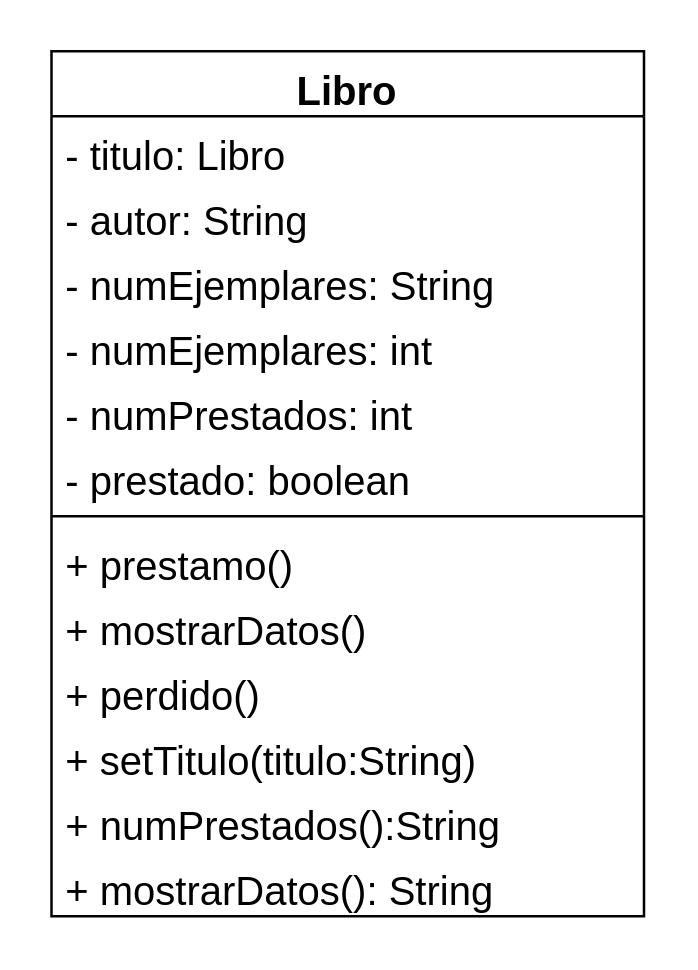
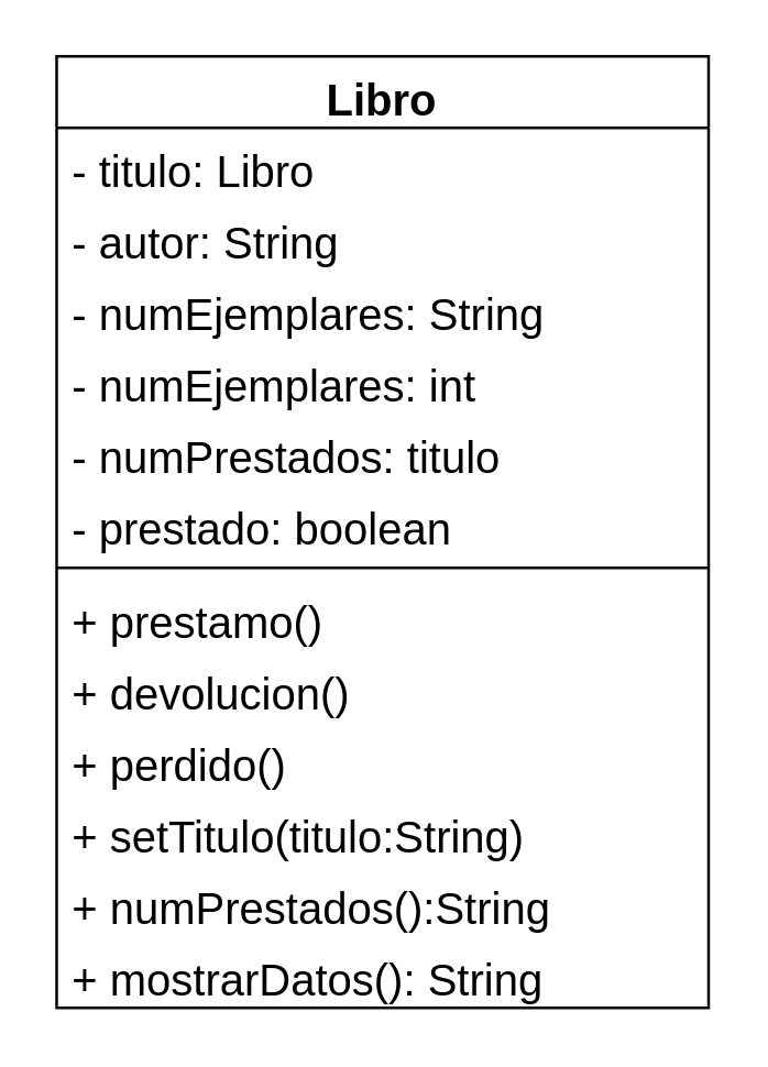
  <mxCell id="0" />
  <mxCell id="1" parent="0" />
  <mxCell id="2" value="Libro" style="swimlane;fontStyle=1;align=center;verticalAlign=top;childLayout=stackLayout;horizontal=1;startSize=26;horizontalStack=0;resizeParent=1;resizeParentMax=0;resizeLast=0;collapsible=1;marginBottom=0;whiteSpace=wrap;html=1;fontSize=16;" vertex="1" parent="1"><mxGeometry x="20" y="20" width="237" height="346" as="geometry" /></mxCell>
  <mxCell id="3" value="- titulo: Libro" style="text;strokeColor=none;fillColor=none;align=left;verticalAlign=top;spacingLeft=4;spacingRight=4;overflow=hidden;rotatable=0;points=[[0,0.5],[1,0.5]];portConstraint=eastwest;whiteSpace=wrap;html=1;fontSize=16;" vertex="1" parent="2"><mxGeometry y="26" width="237" height="26" as="geometry" /></mxCell>
  <mxCell id="4" value="- autor: String" style="text;strokeColor=none;fillColor=none;align=left;verticalAlign=top;spacingLeft=4;spacingRight=4;overflow=hidden;rotatable=0;points=[[0,0.5],[1,0.5]];portConstraint=eastwest;whiteSpace=wrap;html=1;fontSize=16;" vertex="1" parent="2"><mxGeometry y="52" width="237" height="26" as="geometry" /></mxCell>
  <mxCell id="5" value="- numEjemplares: String" style="text;strokeColor=none;fillColor=none;align=left;verticalAlign=top;spacingLeft=4;spacingRight=4;overflow=hidden;rotatable=0;points=[[0,0.5],[1,0.5]];portConstraint=eastwest;whiteSpace=wrap;html=1;fontSize=16;" vertex="1" parent="2"><mxGeometry y="78" width="237" height="26" as="geometry" /></mxCell>
  <mxCell id="6" value="- numEjemplares: int" style="text;strokeColor=none;fillColor=none;align=left;verticalAlign=top;spacingLeft=4;spacingRight=4;overflow=hidden;rotatable=0;points=[[0,0.5],[1,0.5]];portConstraint=eastwest;whiteSpace=wrap;html=1;fontSize=16;" vertex="1" parent="2"><mxGeometry y="104" width="237" height="26" as="geometry" /></mxCell>
- <mxCell id="7" value="- numPrestados: int" style="text;strokeColor=none;fillColor=none;align=left;verticalAlign=top;spacingLeft=4;spacingRight=4;overflow=hidden;rotatable=0;points=[[0,0.5],[1,0.5]];portConstraint=eastwest;whiteSpace=wrap;html=1;fontSize=16;" vertex="1" parent="2"><mxGeometry y="130" width="237" height="26" as="geometry" /></mxCell>
+ <mxCell id="7" value="- numPrestados: titulo" style="text;strokeColor=none;fillColor=none;align=left;verticalAlign=top;spacingLeft=4;spacingRight=4;overflow=hidden;rotatable=0;points=[[0,0.5],[1,0.5]];portConstraint=eastwest;whiteSpace=wrap;html=1;fontSize=16;" vertex="1" parent="2"><mxGeometry y="130" width="237" height="26" as="geometry" /></mxCell>
  <mxCell id="8" value="- prestado: boolean" style="text;strokeColor=none;fillColor=none;align=left;verticalAlign=top;spacingLeft=4;spacingRight=4;overflow=hidden;rotatable=0;points=[[0,0.5],[1,0.5]];portConstraint=eastwest;whiteSpace=wrap;html=1;fontSize=16;" vertex="1" parent="2"><mxGeometry y="156" width="237" height="26" as="geometry" /></mxCell>
  <mxCell id="9" value="" style="line;strokeWidth=1;fillColor=none;align=left;verticalAlign=middle;spacingTop=-1;spacingLeft=3;spacingRight=3;rotatable=0;labelPosition=right;points=[];portConstraint=eastwest;strokeColor=inherit;fontSize=16;" vertex="1" parent="2"><mxGeometry y="182" width="237" height="8" as="geometry" /></mxCell>
  <mxCell id="10" value="+ prestamo()" style="text;strokeColor=none;fillColor=none;align=left;verticalAlign=top;spacingLeft=4;spacingRight=4;overflow=hidden;rotatable=0;points=[[0,0.5],[1,0.5]];portConstraint=eastwest;whiteSpace=wrap;html=1;fontSize=16;" vertex="1" parent="2"><mxGeometry y="190" width="237" height="26" as="geometry" /></mxCell>
- <mxCell id="11" value="+ mostrarDatos()" style="text;strokeColor=none;fillColor=none;align=left;verticalAlign=top;spacingLeft=4;spacingRight=4;overflow=hidden;rotatable=0;points=[[0,0.5],[1,0.5]];portConstraint=eastwest;whiteSpace=wrap;html=1;fontSize=16;" vertex="1" parent="2"><mxGeometry y="216" width="237" height="26" as="geometry" /></mxCell>
+ <mxCell id="11" value="+ devolucion()" style="text;strokeColor=none;fillColor=none;align=left;verticalAlign=top;spacingLeft=4;spacingRight=4;overflow=hidden;rotatable=0;points=[[0,0.5],[1,0.5]];portConstraint=eastwest;whiteSpace=wrap;html=1;fontSize=16;" vertex="1" parent="2"><mxGeometry y="216" width="237" height="26" as="geometry" /></mxCell>
  <mxCell id="12" value="+ perdido()" style="text;strokeColor=none;fillColor=none;align=left;verticalAlign=top;spacingLeft=4;spacingRight=4;overflow=hidden;rotatable=0;points=[[0,0.5],[1,0.5]];portConstraint=eastwest;whiteSpace=wrap;html=1;fontSize=16;" vertex="1" parent="2"><mxGeometry y="242" width="237" height="26" as="geometry" /></mxCell>
  <mxCell id="13" value="+ setTitulo(titulo:String)" style="text;strokeColor=none;fillColor=none;align=left;verticalAlign=top;spacingLeft=4;spacingRight=4;overflow=hidden;rotatable=0;points=[[0,0.5],[1,0.5]];portConstraint=eastwest;whiteSpace=wrap;html=1;fontSize=16;" vertex="1" parent="2"><mxGeometry y="268" width="237" height="26" as="geometry" /></mxCell>
  <mxCell id="14" value="+ numPrestados():String" style="text;strokeColor=none;fillColor=none;align=left;verticalAlign=top;spacingLeft=4;spacingRight=4;overflow=hidden;rotatable=0;points=[[0,0.5],[1,0.5]];portConstraint=eastwest;whiteSpace=wrap;html=1;fontSize=16;" vertex="1" parent="2"><mxGeometry y="294" width="237" height="26" as="geometry" /></mxCell>
  <mxCell id="15" value="+ mostrarDatos(): String" style="text;strokeColor=none;fillColor=none;align=left;verticalAlign=top;spacingLeft=4;spacingRight=4;overflow=hidden;rotatable=0;points=[[0,0.5],[1,0.5]];portConstraint=eastwest;whiteSpace=wrap;html=1;fontSize=16;" vertex="1" parent="2"><mxGeometry y="320" width="237" height="26" as="geometry" /></mxCell>
